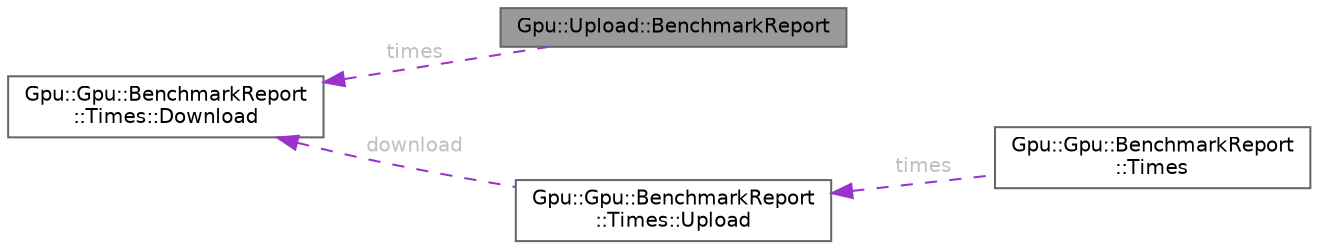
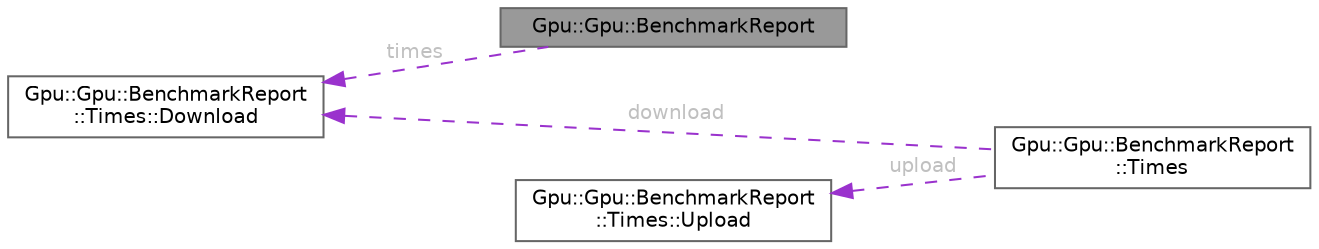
  digraph {
    rankdir=LR
    node [color=gray40 fillcolor=white fontname=Helvetica fontsize=10 shape=box style=filled]
    edge [color=darkorchid3 dir=back fontcolor=grey fontname=Helvetica fontsize=10 labelfontname=Helvetica labelfontsize=10 style=dashed]
-   n1 [fillcolor=grey60 fontcolor=black height=0.2 label="Gpu::Upload::BenchmarkReport" width=0.4]
+   n1 [fillcolor=grey60 fontcolor=black height=0.2 label="Gpu::Gpu::BenchmarkReport" width=0.4]
    n2 [height=0.2 label="Gpu::Gpu::BenchmarkReport\l::Times" width=0.4]
    n3 [height=0.2 label="Gpu::Gpu::BenchmarkReport\l::Times::Download" width=0.4]
    n4 [height=0.2 label="Gpu::Gpu::BenchmarkReport\l::Times::Upload" width=0.4]
    n3 -> n1 [label=" times"]
-   n3 -> n4 [label=" download"]
-   n4 -> n2 [label=" times"]
+   n3 -> n2 [label=" download"]
+   n4 -> n2 [label=" upload"]
  }
